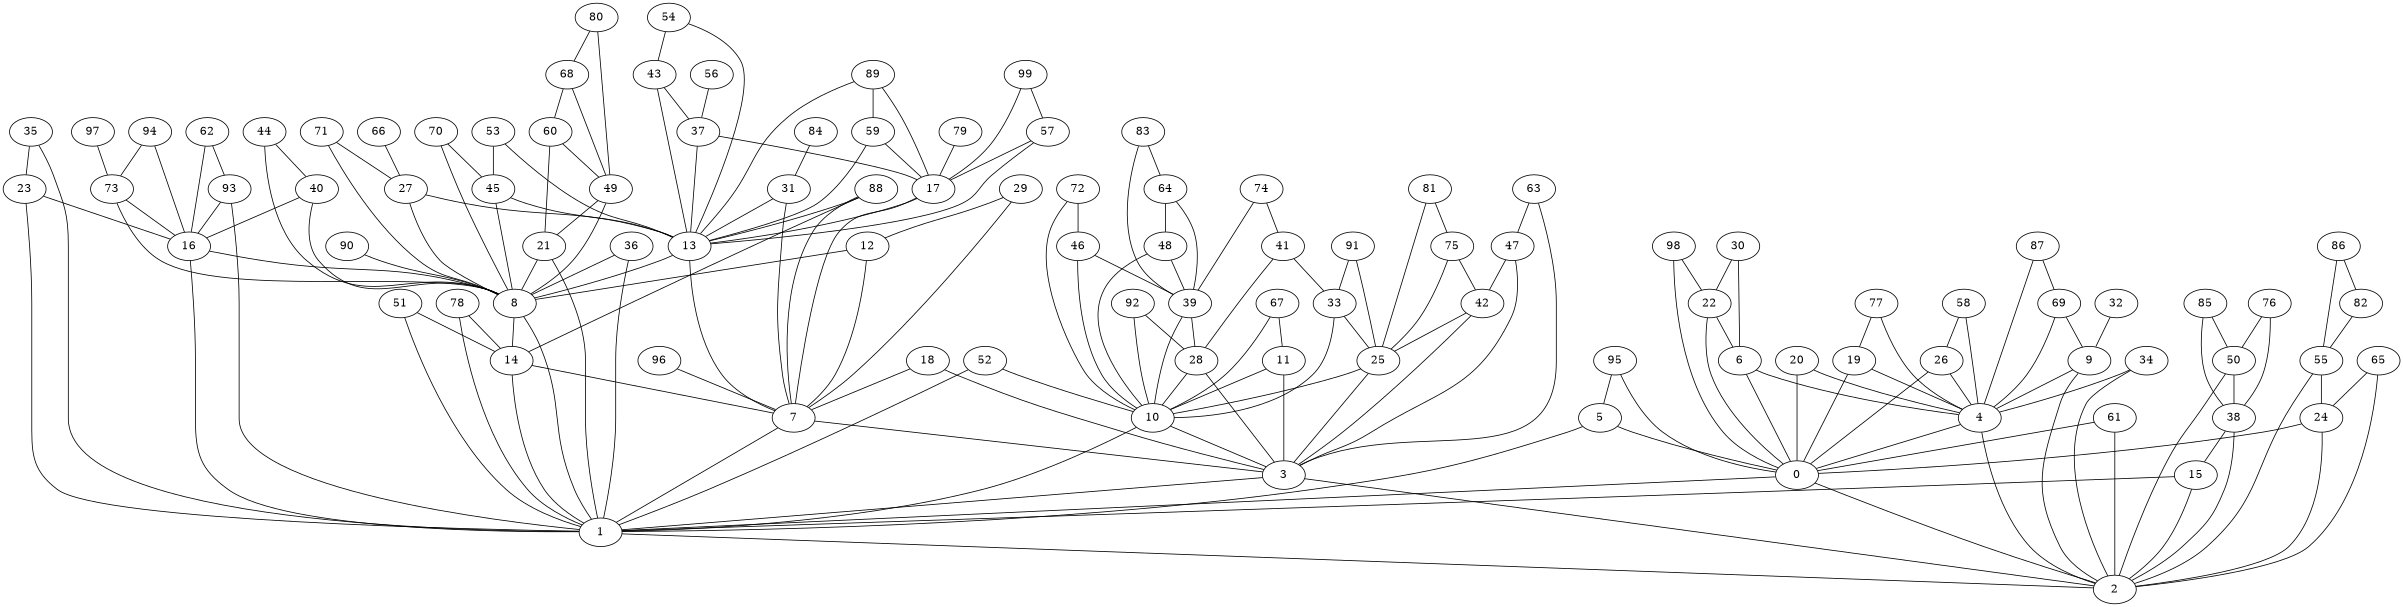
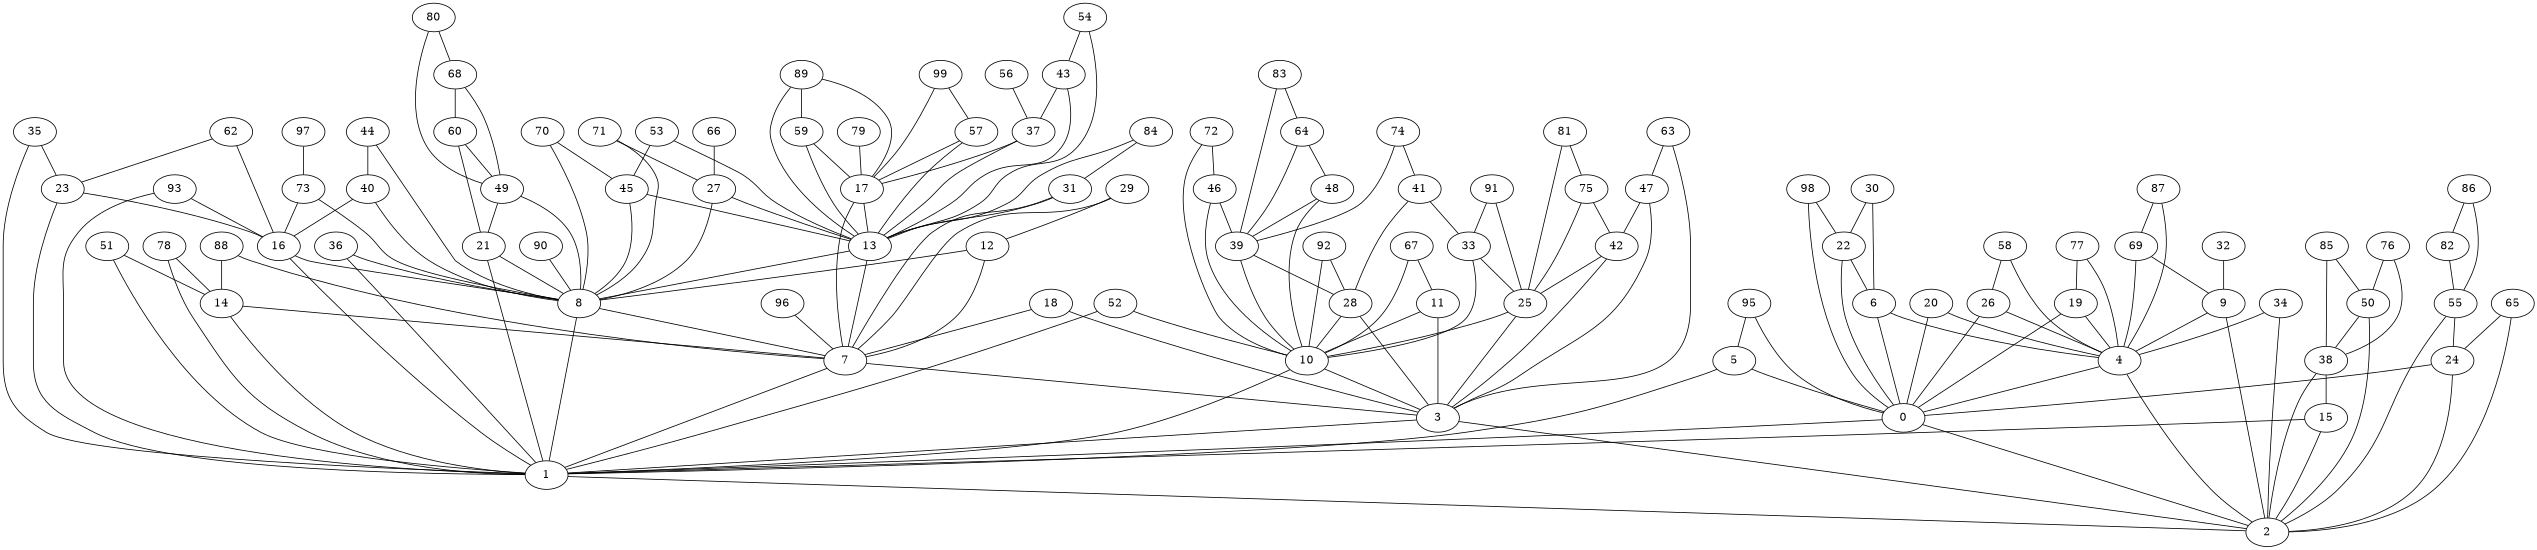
  graph {
    fontname="DejaVu Serif"
    node [fontname="DejaVu Serif"]
    edge [fontname="DejaVu Serif"]
    n1 [label=0]
    n2 [label=1]
    n3 [label=2]
    n4 [label=3]
    n5 [label=4]
    n6 [label=5]
    n7 [label=6]
    n8 [label=7]
    n9 [label=8]
    n10 [label=9]
    n11 [label=10]
    n12 [label=11]
    n13 [label=12]
    n14 [label=13]
    n15 [label=14]
    n16 [label=15]
    n17 [label=16]
    n18 [label=17]
    n19 [label=18]
    n20 [label=19]
    n21 [label=20]
    n22 [label=21]
    n23 [label=22]
    n24 [label=23]
    n25 [label=24]
    n26 [label=25]
    n27 [label=26]
    n28 [label=27]
    n29 [label=28]
    n30 [label=29]
    n31 [label=30]
    n32 [label=31]
    n33 [label=32]
    n34 [label=33]
    n35 [label=34]
    n36 [label=35]
    n37 [label=36]
    n38 [label=37]
    n39 [label=38]
    n40 [label=39]
    n41 [label=40]
    n42 [label=41]
    n43 [label=42]
    n44 [label=43]
    n45 [label=44]
    n46 [label=45]
    n47 [label=46]
    n48 [label=47]
    n49 [label=48]
    n50 [label=49]
    n51 [label=50]
    n52 [label=51]
    n53 [label=52]
    n54 [label=53]
    n55 [label=54]
    n56 [label=55]
    n57 [label=56]
    n58 [label=57]
    n59 [label=58]
    n60 [label=59]
    n61 [label=60]
-   n62 [label=61]
    n63 [label=62]
    n64 [label=63]
    n65 [label=64]
    n66 [label=65]
    n67 [label=66]
    n68 [label=67]
    n69 [label=68]
    n70 [label=69]
    n71 [label=70]
    n72 [label=71]
    n73 [label=72]
    n74 [label=73]
    n75 [label=74]
    n76 [label=75]
    n77 [label=76]
    n78 [label=77]
    n79 [label=78]
    n80 [label=79]
    n81 [label=80]
    n82 [label=81]
    n83 [label=82]
    n84 [label=83]
    n85 [label=84]
    n86 [label=85]
    n87 [label=86]
    n88 [label=87]
    n89 [label=88]
    n90 [label=89]
    n91 [label=90]
    n92 [label=91]
    n93 [label=92]
    n94 [label=93]
-   n95 [label=94]
    n96 [label=95]
    n97 [label=96]
    n98 [label=97]
    n99 [label=98]
    n100 [label=99]
    n1 -- n2
    n2 -- n3
    n3 -- n1
    n4 -- n2
    n4 -- n3
    n5 -- n1
    n5 -- n3
    n6 -- n1
    n6 -- n2
    n7 -- n1
    n7 -- n5
    n8 -- n2
    n8 -- n4
    n9 -- n2
-   n9 -- n15
+   n9 -- n8
    n10 -- n3
    n10 -- n5
    n11 -- n2
    n11 -- n4
    n12 -- n4
    n12 -- n11
    n13 -- n8
    n13 -- n9
    n14 -- n8
    n14 -- n9
    n15 -- n2
    n15 -- n8
    n16 -- n2
    n16 -- n3
    n17 -- n2
    n17 -- n9
    n18 -- n8
    n18 -- n14
    n19 -- n4
    n19 -- n8
    n20 -- n1
    n20 -- n5
    n21 -- n1
    n21 -- n5
    n22 -- n2
    n22 -- n9
    n23 -- n1
    n23 -- n7
    n24 -- n2
    n24 -- n17
    n25 -- n1
    n25 -- n3
    n26 -- n4
    n26 -- n11
    n27 -- n1
    n27 -- n5
    n28 -- n9
    n28 -- n14
    n29 -- n4
    n29 -- n11
    n30 -- n8
    n30 -- n13
    n31 -- n7
    n31 -- n23
    n32 -- n8
    n32 -- n14
    n33 -- n10
    n34 -- n11
    n34 -- n26
    n35 -- n3
    n35 -- n5
    n36 -- n2
    n36 -- n24
    n37 -- n2
    n37 -- n9
    n38 -- n14
    n38 -- n18
    n39 -- n3
    n39 -- n16
    n40 -- n11
    n40 -- n29
    n41 -- n9
    n41 -- n17
    n42 -- n29
    n42 -- n34
    n43 -- n4
    n43 -- n26
    n44 -- n14
    n44 -- n38
    n45 -- n9
    n45 -- n41
    n46 -- n9
    n46 -- n14
    n47 -- n11
    n47 -- n40
    n48 -- n4
    n48 -- n43
    n49 -- n11
    n49 -- n40
    n50 -- n9
    n50 -- n22
    n51 -- n3
    n51 -- n39
    n52 -- n2
    n52 -- n15
    n53 -- n2
    n53 -- n11
    n54 -- n14
    n54 -- n46
    n55 -- n14
    n55 -- n44
    n56 -- n3
    n56 -- n25
    n57 -- n38
    n58 -- n14
    n58 -- n18
    n59 -- n5
    n59 -- n27
    n60 -- n14
    n60 -- n18
    n61 -- n22
    n61 -- n50
-   n62 -- n1
-   n62 -- n3
    n63 -- n17
-   n63 -- n94
+   n63 -- n24
    n64 -- n4
    n64 -- n48
    n65 -- n40
    n65 -- n49
    n66 -- n3
    n66 -- n25
    n67 -- n28
    n68 -- n11
    n68 -- n12
    n69 -- n50
    n69 -- n61
    n70 -- n5
    n70 -- n10
    n71 -- n9
    n71 -- n46
    n72 -- n9
    n72 -- n28
    n73 -- n11
    n73 -- n47
    n74 -- n9
    n74 -- n17
    n75 -- n40
    n75 -- n42
    n76 -- n26
    n76 -- n43
    n77 -- n39
    n77 -- n51
    n78 -- n5
    n78 -- n20
    n79 -- n2
    n79 -- n15
    n80 -- n18
    n81 -- n50
    n81 -- n69
    n82 -- n26
    n82 -- n76
    n83 -- n56
    n84 -- n40
    n84 -- n65
-   n89 -- n14
+   n85 -- n14
    n85 -- n32
    n86 -- n39
    n86 -- n51
    n87 -- n56
    n87 -- n83
    n88 -- n5
    n88 -- n70
    n89 -- n8
    n89 -- n15
    n90 -- n14
    n90 -- n18
    n90 -- n60
    n91 -- n9
    n92 -- n26
    n92 -- n34
    n93 -- n11
    n93 -- n29
    n94 -- n2
    n94 -- n17
-   n95 -- n17
-   n95 -- n74
    n96 -- n1
    n96 -- n6
    n97 -- n8
    n98 -- n74
    n99 -- n1
    n99 -- n23
    n100 -- n18
    n100 -- n58
  }
